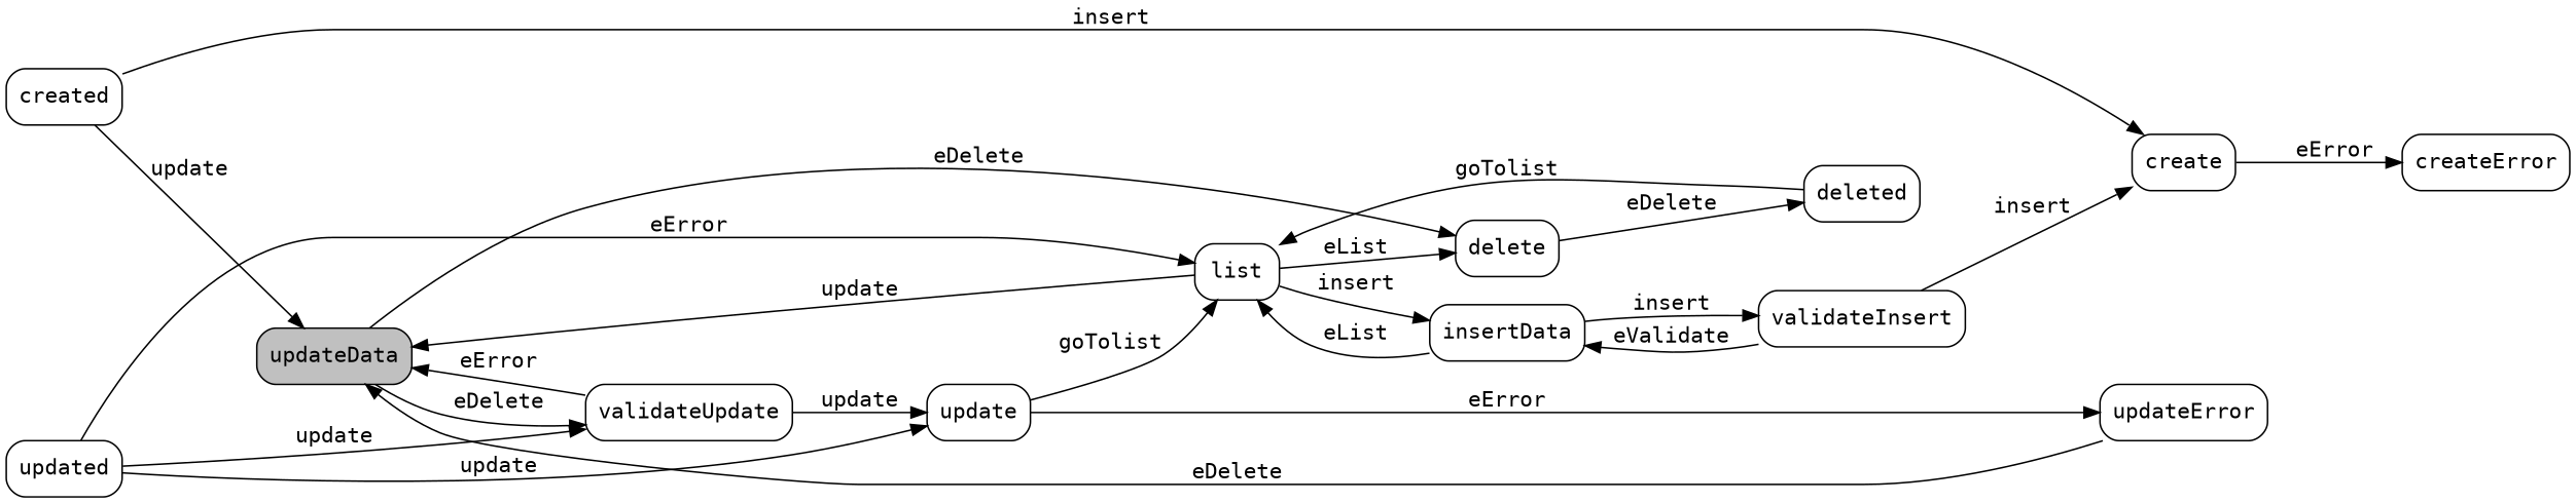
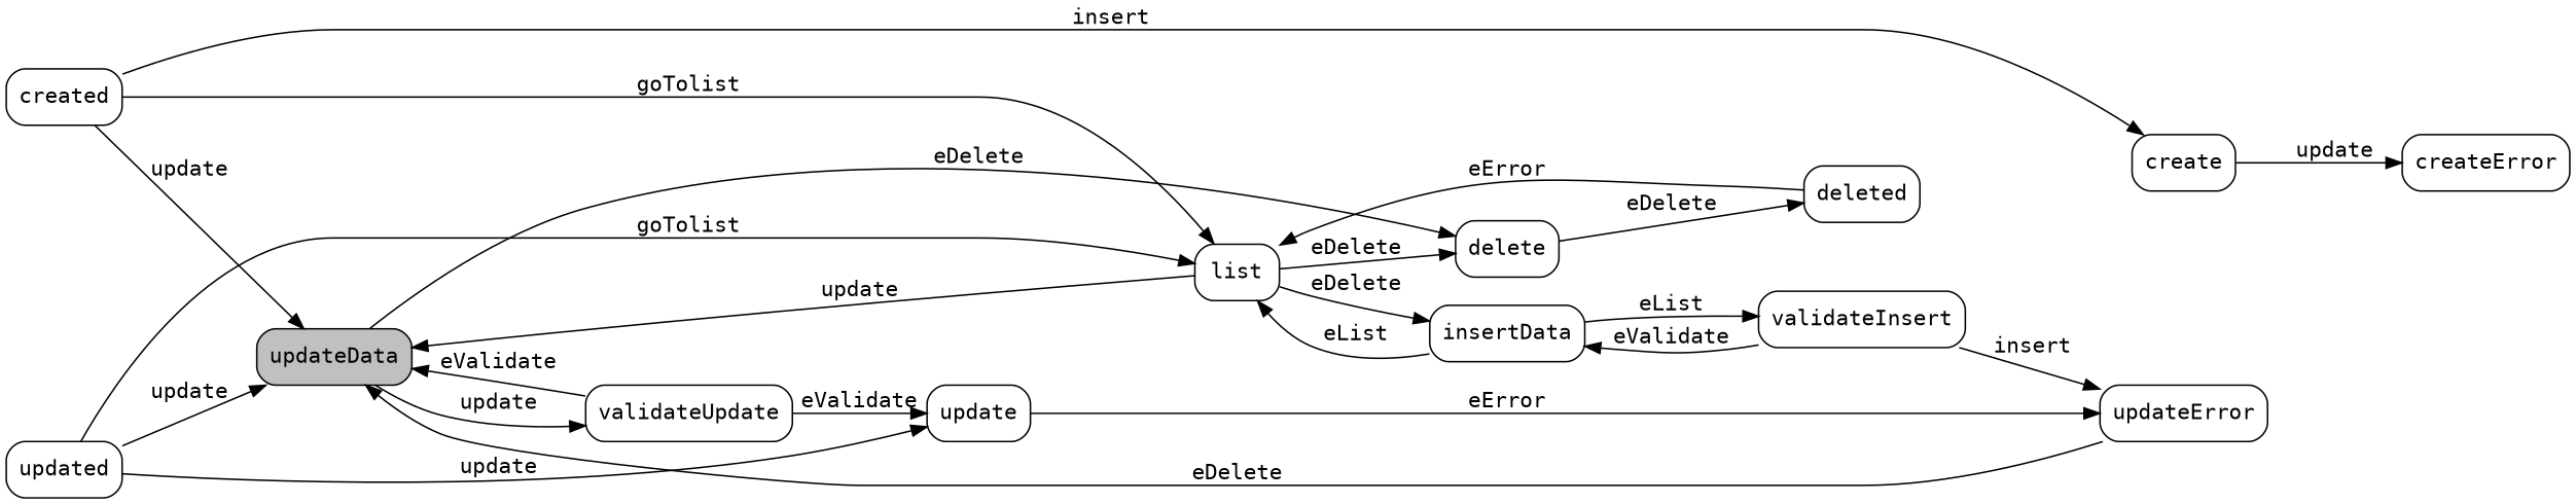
  digraph {
    fontname="DejaVu Sans Mono"
    rankdir=LR
    node [fontname="DejaVu Sans Mono" shape=box style=rounded]
    edge [fontname="DejaVu Sans Mono" splines=curved]
    updateData [fillcolor=gray style="rounded,filled"]
    validateUpdate
    delete
    list
    insertData
    update
    deleted
    validateInsert
    create
    createError
    created
    updateError
    updated
-   updateData -> validateUpdate [label=eDelete]
+   updateData -> validateUpdate [label=update]
    updateData -> delete [label=eDelete]
-   validateUpdate -> updateData [label=eError]
-   validateUpdate -> update [label=update]
+   validateUpdate -> updateData [label=eValidate]
+   validateUpdate -> update [label=eValidate]
    delete -> deleted [label=eDelete]
    list -> updateData [label=update]
-   list -> delete [label=eList]
-   list -> insertData [label=insert]
+   list -> delete [label=eDelete]
+   list -> insertData [label=eDelete]
    insertData -> list [label=eList]
-   insertData -> validateInsert [label=insert]
+   insertData -> validateInsert [label=eList]
    update -> updateError [label=eError]
-   deleted -> list [label=goTolist]
+   deleted -> list [label=eError]
    validateInsert -> insertData [label=eValidate]
-   validateInsert -> create [label=insert]
-   create -> createError [label=eError]
+   validateInsert -> updateError [label=insert]
+   create -> createError [label=update]
    created -> updateData [label=update]
-   update -> list [label=goTolist]
+   created -> list [label=goTolist]
    created -> create [label=insert]
    updateError -> updateData [label=eDelete]
-   updated -> validateUpdate [label=update]
-   updated -> list [label=eError]
+   updated -> updateData [label=update]
+   updated -> list [label=goTolist]
    updated -> update [label=update]
  }
